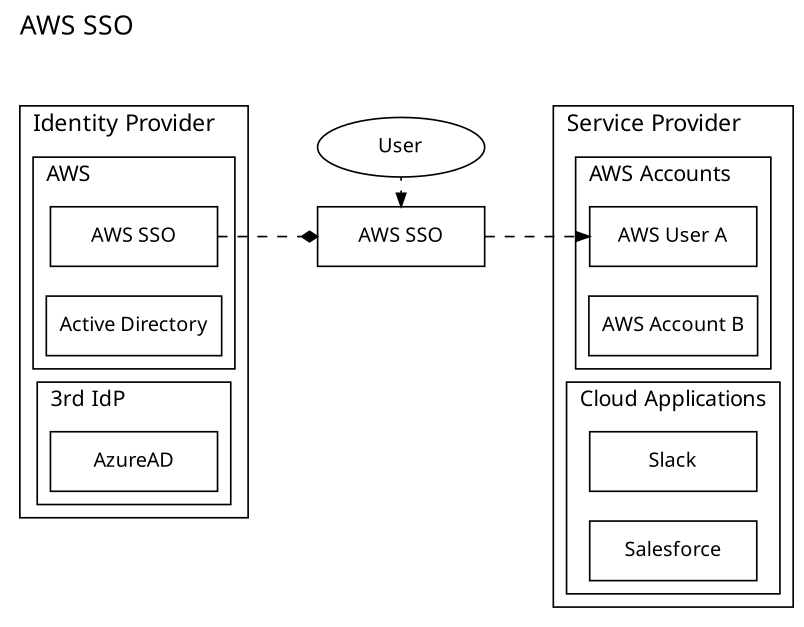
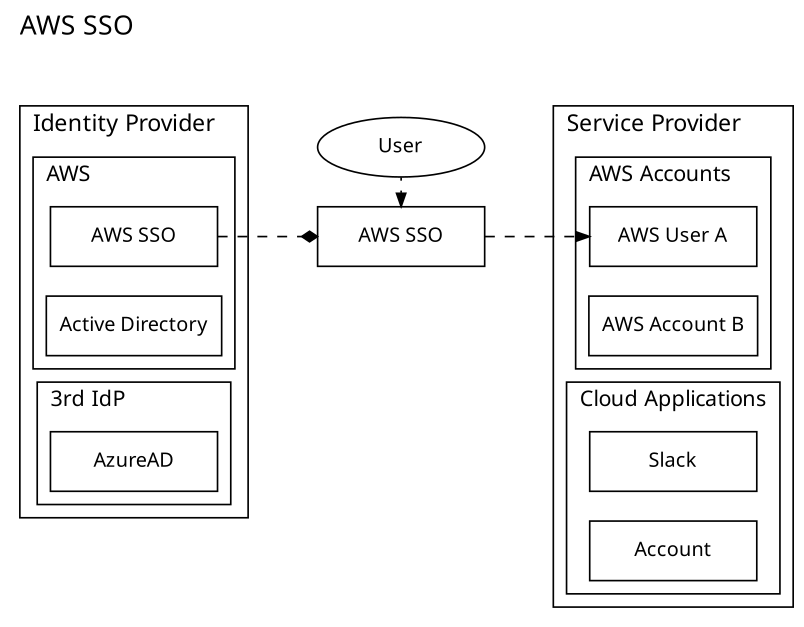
  digraph {
    compound=true
    fontname="Migu 1M"
    fontsize=16
    label="AWS SSO"
    labeljust=l
    labelloc=t
    rankdir=LR
    ranksep=0.8
    splines=false
    node [fontname="Migu 1M" fontsize=12 shape=box style=solid]
    edge [arrowhead=normal arrowsize=0.8 fontsize=14 style=dashed]
    n1 [label=User shape=ellipse width=1.4]
    n2 [label="AWS SSO" width=1.4]
    n3 [label="AWS SSO" width=1.4]
    n4 [label="Active Directory" width=1.4]
    n5 [label=AzureAD width=1.4]
    n6 [label="AWS User A" width=1.4]
    n7 [label="AWS Account B" width=1.4]
    n8 [label=Slack width=1.4]
-   n9 [label=Salesforce width=1.4]
+   n9 [label=Account width=1.4]
    subgraph sub_1 {
      rank=same
      n1
      n2
    }
    subgraph cluster_2 {
      fontsize=14
      label="Identity Provider"
      nodesep=0.2
      subgraph cluster_3 {
        fontsize=13
        label=AWS
        nodesep=0.2
        subgraph sub_4 {
          fontsize=13
          label=AWS
          nodesep=0.2
          rank=min
          n3
          n4
        }
      }
      subgraph cluster_5 {
        fontsize=13
        label="3rd IdP"
        nodesep=0.2
        subgraph sub_6 {
          fontsize=13
          label="3rd IdP"
          nodesep=0.2
          rank=min
          n5
        }
      }
    }
    subgraph cluster_7 {
      fontsize=14
      label="Service Provider"
      subgraph cluster_8 {
        fontsize=13
        label="AWS Accounts"
        subgraph sub_9 {
          fontsize=13
          label="AWS Accounts"
          rank=same
          n6
          n7
        }
      }
      subgraph cluster_10 {
        fontsize=13
        label="Cloud Applications"
        subgraph sub_11 {
          fontsize=13
          label="Cloud Applications"
          rank=same
          n8
          n9
        }
      }
    }
    n1 -> n2 [style=dotted]
    n2 -> n6
    n3 -> n2 [arrowhead=diamond]
  }
